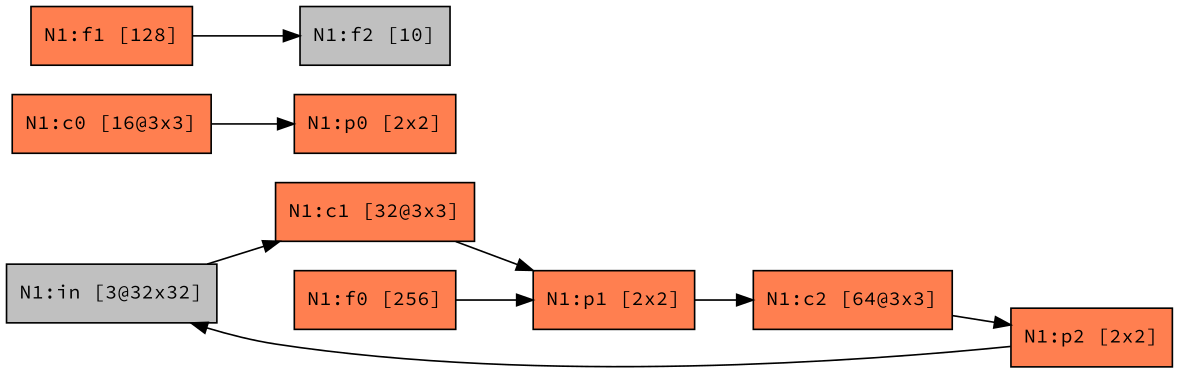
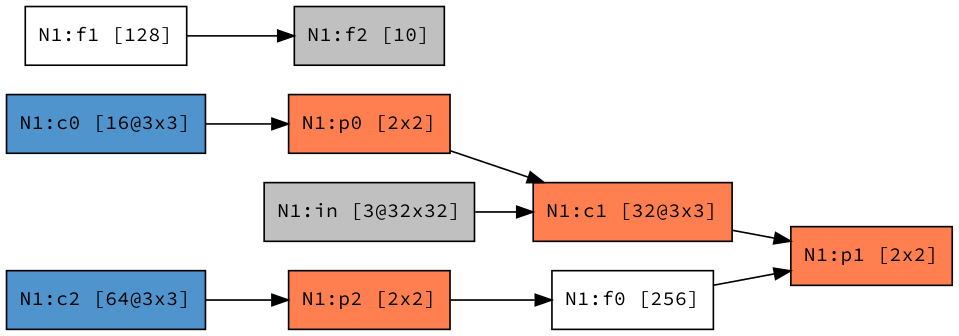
  digraph {
    fontname="Source Code Pro"
    rankdir=LR
    node [fillcolor=coral fontname="Source Code Pro" fontsize=12 shape=box style=filled]
    edge [fontname="Source Code Pro"]
    n1 [fillcolor=gray label="N1:in [3@32x32]"]
    n2 [label="N1:c1 [32@3x3]"]
-   n3 [label="N1:c0 [16@3x3]"]
+   n3 [fillcolor=steelblue3 label="N1:c0 [16@3x3]"]
    n4 [label="N1:p0 [2x2]"]
    n5 [label="N1:p1 [2x2]"]
-   n6 [label="N1:c2 [64@3x3]"]
+   n6 [fillcolor=steelblue3 label="N1:c2 [64@3x3]"]
    n7 [label="N1:p2 [2x2]"]
-   n8 [label="N1:f0 [256]"]
-   n9 [label="N1:f1 [128]"]
+   n8 [fillcolor=White label="N1:f0 [256]"]
+   n9 [fillcolor=White label="N1:f1 [128]"]
    n10 [fillcolor=Gray label="N1:f2 [10]"]
    n1 -> n2
    n2 -> n5
    n3 -> n4
-   n5 -> n6
+   n4 -> n2
    n6 -> n7
-   n7 -> n1
+   n7 -> n8
    n8 -> n5
    n9 -> n10
  }
